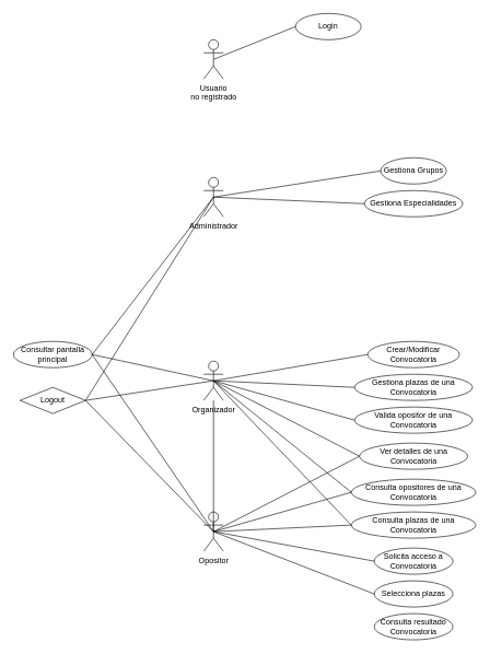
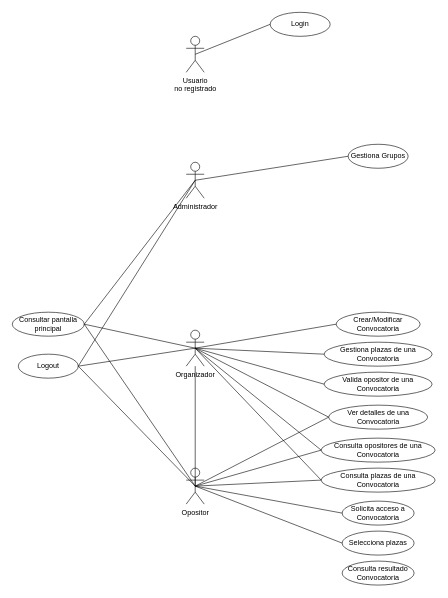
  <mxCell id="0" />
  <mxCell id="1" parent="0" />
  <mxCell id="2" value="Organizador" style="shape=umlActor;verticalLabelPosition=bottom;verticalAlign=top;html=1;outlineConnect=0;" parent="1" vertex="1"><mxGeometry x="310" y="550" width="30" height="60" as="geometry" /></mxCell>
  <mxCell id="3" value="Administrador" style="shape=umlActor;verticalLabelPosition=bottom;verticalAlign=top;html=1;outlineConnect=0;" parent="1" vertex="1"><mxGeometry x="310" y="270" width="30" height="60" as="geometry" /></mxCell>
  <mxCell id="4" value="Opositor" style="shape=umlActor;verticalLabelPosition=bottom;verticalAlign=top;html=1;outlineConnect=0;" parent="1" vertex="1"><mxGeometry x="310" y="780" width="30" height="60" as="geometry" /></mxCell>
  <mxCell id="5" value="Gestiona Grupos" style="ellipse;whiteSpace=wrap;html=1;" parent="1" vertex="1"><mxGeometry x="580" y="240" width="100" height="40" as="geometry" /></mxCell>
  <mxCell id="6" value="Login" style="ellipse;whiteSpace=wrap;html=1;" parent="1" vertex="1"><mxGeometry x="450" y="20" width="100" height="40" as="geometry" /></mxCell>
- <mxCell id="7" value="Gestiona Especialidades" style="ellipse;whiteSpace=wrap;html=1;" parent="1" vertex="1"><mxGeometry x="555" y="290" width="150" height="40" as="geometry" /></mxCell>
  <mxCell id="8" value="" style="endArrow=none;html=1;rounded=0;entryX=0;entryY=0.5;entryDx=0;entryDy=0;exitX=0.5;exitY=0.5;exitDx=0;exitDy=0;exitPerimeter=0;" parent="1" source="3" target="5" edge="1"><mxGeometry width="50" height="50" relative="1" as="geometry"><mxPoint x="540" y="500" as="sourcePoint" /><mxPoint x="590" y="450" as="targetPoint" /></mxGeometry></mxCell>
  <mxCell id="9" value="Crear/Modificar &lt;br&gt;Convocatoria" style="ellipse;whiteSpace=wrap;html=1;" parent="1" vertex="1"><mxGeometry x="560" y="520" width="140" height="40" as="geometry" /></mxCell>
  <mxCell id="10" value="Solicita acceso a Convocatoria" style="ellipse;whiteSpace=wrap;html=1;" parent="1" vertex="1"><mxGeometry x="570" y="835" width="120" height="40" as="geometry" /></mxCell>
  <mxCell id="11" value="Selecciona plazas" style="ellipse;whiteSpace=wrap;html=1;" parent="1" vertex="1"><mxGeometry x="570" y="885" width="120" height="40" as="geometry" /></mxCell>
  <mxCell id="12" value="Consulta opositores de una Convocatoria" style="ellipse;whiteSpace=wrap;html=1;" parent="1" vertex="1"><mxGeometry x="535" y="730" width="190" height="40" as="geometry" /></mxCell>
  <mxCell id="13" value="Consulta resultado Convocatoria" style="ellipse;whiteSpace=wrap;html=1;" parent="1" vertex="1"><mxGeometry x="570" y="935" width="120" height="40" as="geometry" /></mxCell>
  <mxCell id="14" value="Gestiona plazas de una Convocatoria" style="ellipse;whiteSpace=wrap;html=1;" parent="1" vertex="1"><mxGeometry x="540" y="570" width="180" height="40" as="geometry" /></mxCell>
  <mxCell id="15" value="Valida opositor de una Convocatoria" style="ellipse;whiteSpace=wrap;html=1;" parent="1" vertex="1"><mxGeometry x="540" y="620" width="180" height="40" as="geometry" /></mxCell>
  <mxCell id="16" value="Consulta plazas de una Convocatoria" style="ellipse;whiteSpace=wrap;html=1;" parent="1" vertex="1"><mxGeometry x="535" y="780" width="190" height="40" as="geometry" /></mxCell>
- <mxCell id="17" value="" style="endArrow=none;html=1;rounded=0;entryX=0;entryY=0.5;entryDx=0;entryDy=0;exitX=0.5;exitY=0.5;exitDx=0;exitDy=0;exitPerimeter=0;" parent="1" source="3" target="7" edge="1"><mxGeometry width="50" height="50" relative="1" as="geometry"><mxPoint x="350" y="307.647" as="sourcePoint" /><mxPoint x="590" y="270" as="targetPoint" /></mxGeometry></mxCell>
  <mxCell id="18" value="Consultar pantalla principal" style="ellipse;whiteSpace=wrap;html=1;" parent="1" vertex="1"><mxGeometry x="20" y="520" width="120" height="40" as="geometry" /></mxCell>
- <mxCell id="19" value="Logout" style="rhombus;whiteSpace=wrap;html=1;" parent="1" vertex="1"><mxGeometry x="30" y="590" width="100" height="40" as="geometry" /></mxCell>
+ <mxCell id="19" value="Logout" style="ellipse;whiteSpace=wrap;html=1;" parent="1" vertex="1"><mxGeometry x="30" y="590" width="100" height="40" as="geometry" /></mxCell>
  <mxCell id="20" value="Usuario &lt;br&gt;no registrado" style="shape=umlActor;verticalLabelPosition=bottom;verticalAlign=top;html=1;outlineConnect=0;" parent="1" vertex="1"><mxGeometry x="310" y="60" width="30" height="60" as="geometry" /></mxCell>
  <mxCell id="21" value="" style="endArrow=none;html=1;rounded=0;strokeColor=default;exitX=0.5;exitY=0.5;exitDx=0;exitDy=0;exitPerimeter=0;entryX=0;entryY=0.5;entryDx=0;entryDy=0;" parent="1" source="20" target="6" edge="1"><mxGeometry width="50" height="50" relative="1" as="geometry"><mxPoint x="690" y="100" as="sourcePoint" /><mxPoint x="740" y="50" as="targetPoint" /></mxGeometry></mxCell>
  <mxCell id="22" value="" style="endArrow=none;html=1;rounded=0;entryX=1;entryY=0.5;entryDx=0;entryDy=0;exitX=0.5;exitY=0.5;exitDx=0;exitDy=0;exitPerimeter=0;" parent="1" source="3" target="18" edge="1"><mxGeometry width="50" height="50" relative="1" as="geometry"><mxPoint x="335" y="310" as="sourcePoint" /><mxPoint x="575" y="370" as="targetPoint" /></mxGeometry></mxCell>
  <mxCell id="23" value="" style="endArrow=none;html=1;rounded=0;strokeColor=default;exitX=1;exitY=0.5;exitDx=0;exitDy=0;entryX=0.5;entryY=0.5;entryDx=0;entryDy=0;entryPerimeter=0;" parent="1" source="19" target="2" edge="1"><mxGeometry width="50" height="50" relative="1" as="geometry"><mxPoint x="250" y="640" as="sourcePoint" /><mxPoint x="300" y="590" as="targetPoint" /></mxGeometry></mxCell>
  <mxCell id="24" value="" style="endArrow=none;html=1;rounded=0;strokeColor=default;exitX=1;exitY=0.5;exitDx=0;exitDy=0;entryX=0.5;entryY=0.5;entryDx=0;entryDy=0;entryPerimeter=0;" parent="1" source="19" target="4" edge="1"><mxGeometry width="50" height="50" relative="1" as="geometry"><mxPoint x="250" y="840" as="sourcePoint" /><mxPoint x="300" y="790" as="targetPoint" /></mxGeometry></mxCell>
  <mxCell id="25" value="" style="endArrow=none;html=1;rounded=0;strokeColor=default;exitX=1;exitY=0.5;exitDx=0;exitDy=0;entryX=0.5;entryY=0.5;entryDx=0;entryDy=0;entryPerimeter=0;" parent="1" source="18" target="2" edge="1"><mxGeometry width="50" height="50" relative="1" as="geometry"><mxPoint x="250" y="570" as="sourcePoint" /><mxPoint x="300" y="520" as="targetPoint" /></mxGeometry></mxCell>
  <mxCell id="26" value="" style="endArrow=none;html=1;rounded=0;strokeColor=default;exitX=1;exitY=0.5;exitDx=0;exitDy=0;entryX=0.5;entryY=0.5;entryDx=0;entryDy=0;entryPerimeter=0;" parent="1" source="18" target="4" edge="1"><mxGeometry width="50" height="50" relative="1" as="geometry"><mxPoint x="250" y="640" as="sourcePoint" /><mxPoint x="300" y="590" as="targetPoint" /></mxGeometry></mxCell>
  <mxCell id="27" value="" style="endArrow=none;html=1;rounded=0;strokeColor=default;exitX=1;exitY=0.5;exitDx=0;exitDy=0;entryX=0.5;entryY=0.5;entryDx=0;entryDy=0;entryPerimeter=0;" parent="1" source="19" target="3" edge="1"><mxGeometry width="50" height="50" relative="1" as="geometry"><mxPoint x="250" y="640" as="sourcePoint" /><mxPoint x="290" y="380" as="targetPoint" /></mxGeometry></mxCell>
  <mxCell id="28" value="Ver detalles de una Convocatoria" style="ellipse;whiteSpace=wrap;html=1;" vertex="1" parent="1"><mxGeometry x="547.5" y="675" width="165" height="40" as="geometry" /></mxCell>
  <mxCell id="29" value="" style="endArrow=none;html=1;rounded=0;exitX=0.5;exitY=0.5;exitDx=0;exitDy=0;exitPerimeter=0;entryX=0;entryY=0.5;entryDx=0;entryDy=0;" edge="1" parent="1" source="2" target="9"><mxGeometry width="50" height="50" relative="1" as="geometry"><mxPoint x="390" y="620" as="sourcePoint" /><mxPoint x="440" y="570" as="targetPoint" /></mxGeometry></mxCell>
  <mxCell id="30" value="" style="endArrow=none;html=1;rounded=0;exitX=0.5;exitY=0.5;exitDx=0;exitDy=0;exitPerimeter=0;entryX=0;entryY=0.5;entryDx=0;entryDy=0;" edge="1" parent="1" source="2" target="14"><mxGeometry width="50" height="50" relative="1" as="geometry"><mxPoint x="335" y="590" as="sourcePoint" /><mxPoint x="570" y="550" as="targetPoint" /></mxGeometry></mxCell>
  <mxCell id="31" value="" style="endArrow=none;html=1;rounded=0;entryX=0;entryY=0.5;entryDx=0;entryDy=0;exitX=0.5;exitY=0.5;exitDx=0;exitDy=0;exitPerimeter=0;" edge="1" parent="1" source="2" target="15"><mxGeometry width="50" height="50" relative="1" as="geometry"><mxPoint x="370" y="640" as="sourcePoint" /><mxPoint x="580" y="560" as="targetPoint" /></mxGeometry></mxCell>
  <mxCell id="32" value="" style="endArrow=none;html=1;rounded=0;entryX=0;entryY=0.5;entryDx=0;entryDy=0;exitX=0.5;exitY=0.5;exitDx=0;exitDy=0;exitPerimeter=0;" edge="1" parent="1" source="2" target="28"><mxGeometry width="50" height="50" relative="1" as="geometry"><mxPoint x="335" y="590" as="sourcePoint" /><mxPoint x="550" y="650" as="targetPoint" /></mxGeometry></mxCell>
  <mxCell id="33" value="" style="endArrow=none;html=1;rounded=0;entryX=0;entryY=0.5;entryDx=0;entryDy=0;exitX=0.5;exitY=0.5;exitDx=0;exitDy=0;exitPerimeter=0;" edge="1" parent="1" source="2" target="12"><mxGeometry width="50" height="50" relative="1" as="geometry"><mxPoint x="360" y="660" as="sourcePoint" /><mxPoint x="560" y="660" as="targetPoint" /></mxGeometry></mxCell>
  <mxCell id="34" value="" style="endArrow=none;html=1;rounded=0;entryX=0;entryY=0.5;entryDx=0;entryDy=0;exitX=0.5;exitY=0.5;exitDx=0;exitDy=0;exitPerimeter=0;" edge="1" parent="1" source="2" target="16"><mxGeometry width="50" height="50" relative="1" as="geometry"><mxPoint x="355" y="610" as="sourcePoint" /><mxPoint x="570" y="670" as="targetPoint" /></mxGeometry></mxCell>
  <mxCell id="35" value="" style="endArrow=none;html=1;rounded=0;exitX=0.5;exitY=0.5;exitDx=0;exitDy=0;exitPerimeter=0;entryX=0;entryY=0.5;entryDx=0;entryDy=0;" edge="1" parent="1" source="4" target="10"><mxGeometry width="50" height="50" relative="1" as="geometry"><mxPoint x="390" y="790" as="sourcePoint" /><mxPoint x="440" y="740" as="targetPoint" /></mxGeometry></mxCell>
  <mxCell id="36" value="" style="endArrow=none;html=1;rounded=0;exitX=0.5;exitY=0.5;exitDx=0;exitDy=0;exitPerimeter=0;entryX=0;entryY=0.5;entryDx=0;entryDy=0;" edge="1" parent="1" source="4" target="11"><mxGeometry width="50" height="50" relative="1" as="geometry"><mxPoint x="335" y="820" as="sourcePoint" /><mxPoint x="580" y="865" as="targetPoint" /></mxGeometry></mxCell>
  <mxCell id="37" value="" style="endArrow=none;html=1;rounded=0;exitX=0.5;exitY=0.5;exitDx=0;exitDy=0;exitPerimeter=0;" edge="1" parent="1" source="4" target="2"><mxGeometry width="50" height="50" relative="1" as="geometry"><mxPoint x="345" y="830" as="sourcePoint" /><mxPoint x="590" y="875" as="targetPoint" /></mxGeometry></mxCell>
  <mxCell id="38" value="" style="endArrow=none;html=1;rounded=0;exitX=0.5;exitY=0.5;exitDx=0;exitDy=0;exitPerimeter=0;entryX=0;entryY=0.5;entryDx=0;entryDy=0;" edge="1" parent="1" source="4" target="16"><mxGeometry width="50" height="50" relative="1" as="geometry"><mxPoint x="355" y="840" as="sourcePoint" /><mxPoint x="600" y="885" as="targetPoint" /></mxGeometry></mxCell>
  <mxCell id="39" value="" style="endArrow=none;html=1;rounded=0;entryX=0;entryY=0.5;entryDx=0;entryDy=0;exitX=0.5;exitY=0.5;exitDx=0;exitDy=0;exitPerimeter=0;" edge="1" parent="1" source="4" target="12"><mxGeometry width="50" height="50" relative="1" as="geometry"><mxPoint x="390" y="770" as="sourcePoint" /><mxPoint x="610" y="895" as="targetPoint" /></mxGeometry></mxCell>
  <mxCell id="40" value="" style="endArrow=none;html=1;rounded=0;entryX=0;entryY=0.5;entryDx=0;entryDy=0;exitX=0.5;exitY=0.5;exitDx=0;exitDy=0;exitPerimeter=0;" edge="1" parent="1" source="4" target="28"><mxGeometry width="50" height="50" relative="1" as="geometry"><mxPoint x="380" y="760" as="sourcePoint" /><mxPoint x="545" y="760" as="targetPoint" /></mxGeometry></mxCell>
